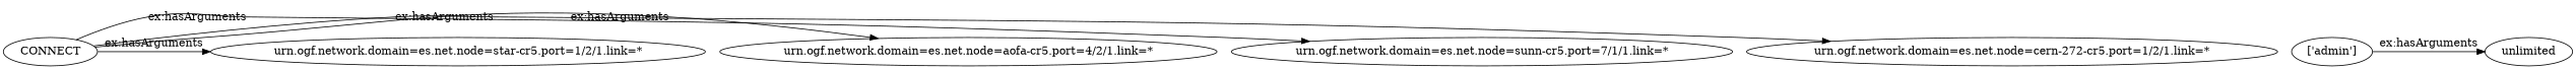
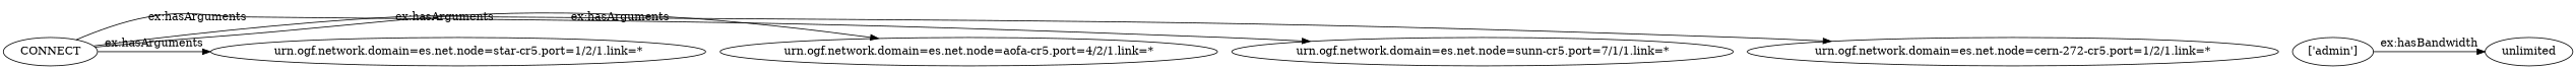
  digraph {
    edge [constraint=false]
    n1 [label=CONNECT]
    n2 [label="urn.ogf.network.domain=es.net.node=star-cr5.port=1/2/1.link=*"]
    n3 [label="urn.ogf.network.domain=es.net.node=aofa-cr5.port=4/2/1.link=*"]
    n4 [label="urn.ogf.network.domain=es.net.node=sunn-cr5.port=7/1/1.link=*"]
    n5 [label="urn.ogf.network.domain=es.net.node=cern-272-cr5.port=1/2/1.link=*"]
    n6 [label="['admin']"]
    n7 [label=unlimited]
    n1 -> n2 [label="ex:hasArguments"]
    n1 -> n3 [label="ex:hasArguments"]
    n1 -> n4 [label="ex:hasArguments"]
    n1 -> n5 [label="ex:hasArguments"]
-   n6 -> n7 [label="ex:hasArguments"]
+   n6 -> n7 [label="ex:hasBandwidth"]
  }
